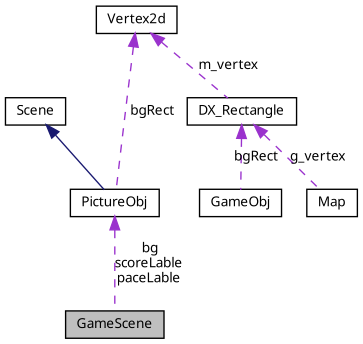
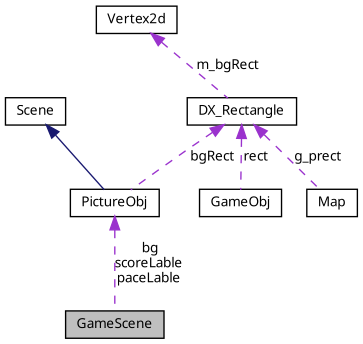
  digraph {
    fontname="Noto Sans"
    node [color=black fillcolor=white fontname="Noto Sans" fontsize=10 shape=record style=filled]
    edge [color=darkorchid3 dir=back fontname="Noto Sans" fontsize=10 labelfontname=Helvetica labelfontsize=10 style=dashed]
    n1 [fillcolor=grey75 fontcolor=black height=0.2 label=GameScene width=0.4]
    n2 [height=0.2 label=Scene width=0.4]
    n3 [height=0.2 label=PictureObj width=0.4]
    n4 [height=0.2 label=GameObj width=0.4]
    n5 [height=0.2 label=DX_Rectangle width=0.4]
    n6 [height=0.2 label=Map width=0.4]
    n7 [height=0.2 label=Vertex2d width=0.4]
    n2 -> n3 [color=midnightblue style=solid]
    n3 -> n1 [label=" bg\nscoreLable\npaceLable"]
-   n7 -> n3 [label=" bgRect"]
-   n5 -> n4 [label=" bgRect"]
-   n5 -> n6 [label=" g_vertex"]
-   n7 -> n5 [label=" m_vertex"]
+   n5 -> n3 [label=" bgRect"]
+   n5 -> n4 [label=" rect"]
+   n5 -> n6 [label=" g_prect"]
+   n7 -> n5 [label=" m_bgRect"]
  }
